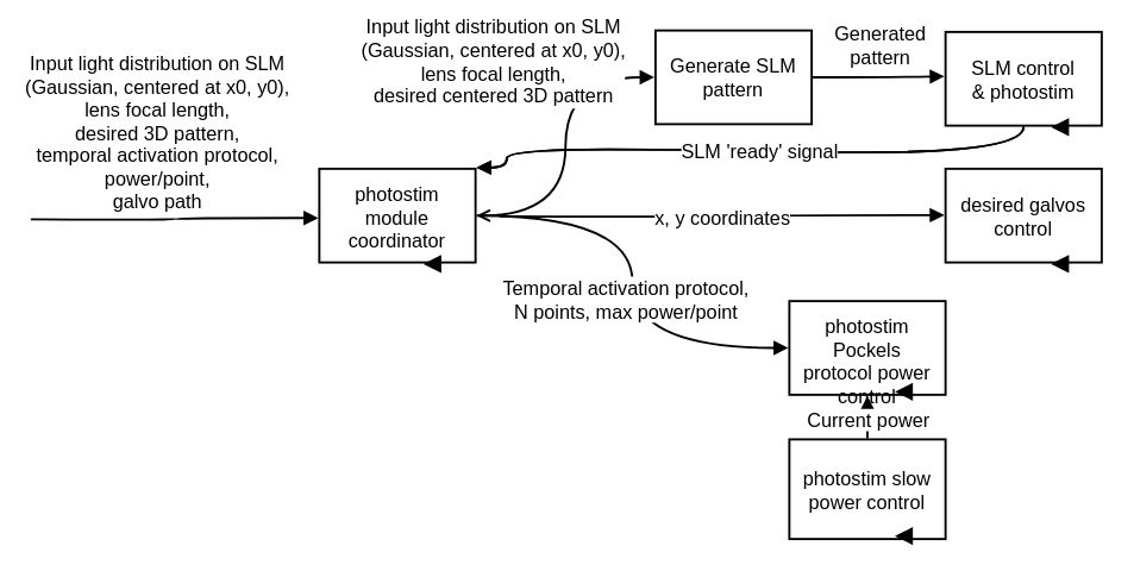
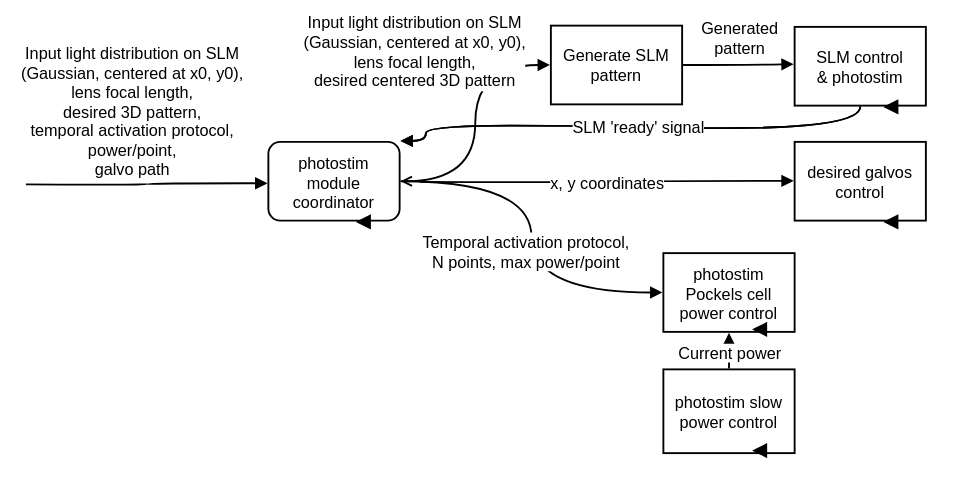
  <mxCell id="0" />
  <mxCell id="1" parent="0" />
  <mxCell id="2" value="" style="html=1;jettySize=18;whiteSpace=wrap;fontSize=13;strokeOpacity=100;strokeWidth=1.5;rounded=1;arcSize=0;edgeStyle=orthogonalEdgeStyle;startArrow=block;startFill=1;endArrow=open;exitX=-0.007;exitY=0.5;exitPerimeter=0;entryX=1.007;entryY=0.5;entryPerimeter=0;lucidId=L4cUvuylno_C;curved=1;" edge="1" parent="1" source="28" target="16"><mxGeometry width="100" height="100" relative="1" as="geometry" /></mxCell>
  <mxCell id="3" value="Input light distribution on SLM&#10;(Gaussian, centered at x0, y0),&#10;lens focal length,&#10;desired centered 3D pattern" style="text;html=1;resizable=0;labelBackgroundColor=default;align=center;verticalAlign=middle;fontColor=default;fontSize=13;" vertex="1" parent="2"><mxGeometry x="-0.612" relative="1" as="geometry"><mxPoint x="-68" y="-11" as="offset" /></mxGeometry></mxCell>
  <mxCell id="4" style="edgeStyle=orthogonalEdgeStyle;rounded=0;orthogonalLoop=1;jettySize=auto;html=1;exitX=0;exitY=0;exitDx=0;exitDy=0;" edge="1" parent="2" source="3" target="3"><mxGeometry relative="1" as="geometry" /></mxCell>
  <mxCell id="5" value="" style="html=1;jettySize=18;whiteSpace=wrap;fontSize=13;strokeOpacity=100;strokeWidth=1.5;rounded=1;arcSize=0;edgeStyle=orthogonalEdgeStyle;startArrow=block;startFill=1;endArrow=none;exitX=-0.007;exitY=0.526;exitPerimeter=0;lucidId=L4cUrVBBdsZ6;curved=1;" edge="1" parent="1" source="16"><mxGeometry width="100" height="100" relative="1" as="geometry"><mxPoint x="20" y="147" as="targetPoint" /></mxGeometry></mxCell>
  <mxCell id="6" value="Input light distribution on SLM&#10;(Gaussian, centered at x0, y0),&#10;lens focal length,&#10;desired 3D pattern,&#10;temporal activation protocol,&#10;power/point,&#10;galvo path" style="text;html=1;resizable=0;labelBackgroundColor=default;align=center;verticalAlign=middle;fontColor=default;fontSize=13;" vertex="1" parent="5"><mxGeometry relative="1" as="geometry"><mxPoint x="-13" y="-59" as="offset" /></mxGeometry></mxCell>
  <mxCell id="7" value="" style="html=1;jettySize=18;whiteSpace=wrap;fontSize=13;strokeOpacity=100;strokeWidth=1.5;rounded=1;arcSize=0;edgeStyle=orthogonalEdgeStyle;startArrow=none;endArrow=block;endFill=1;entryX=-0.007;entryY=0.495;entryPerimeter=0;lucidId=L4cUSSVxt~Zg;curved=1;" edge="1" parent="1" target="19"><mxGeometry width="100" height="100" relative="1" as="geometry"><mxPoint x="335" y="145" as="sourcePoint" /></mxGeometry></mxCell>
  <mxCell id="8" value="x, y coordinates" style="text;html=1;resizable=0;labelBackgroundColor=default;align=center;verticalAlign=middle;fontColor=default;fontSize=13;" vertex="1" parent="7"><mxGeometry relative="1" as="geometry"><mxPoint as="offset" /></mxGeometry></mxCell>
  <mxCell id="9" value="" style="html=1;jettySize=18;whiteSpace=wrap;fontSize=13;strokeOpacity=100;strokeWidth=1.5;rounded=1;arcSize=0;edgeStyle=orthogonalEdgeStyle;startArrow=none;endArrow=block;endFill=1;exitX=1.007;exitY=0.5;exitPerimeter=0;entryX=-0.007;entryY=0.5;entryPerimeter=0;lucidId=L4cUF9~V9uMc;curved=1;" edge="1" parent="1" source="16" target="24"><mxGeometry width="100" height="100" relative="1" as="geometry" /></mxCell>
  <mxCell id="10" value="Temporal activation protocol,&#10;N points, max power/point" style="text;html=1;resizable=0;labelBackgroundColor=default;align=center;verticalAlign=middle;fontColor=default;fontSize=13;" vertex="1" parent="9"><mxGeometry x="0.34" relative="1" as="geometry"><mxPoint x="-11" y="-33" as="offset" /></mxGeometry></mxCell>
  <mxCell id="11" value="" style="html=1;jettySize=18;whiteSpace=wrap;fontSize=13;strokeOpacity=100;strokeWidth=1.5;rounded=1;arcSize=0;edgeStyle=orthogonalEdgeStyle;startArrow=none;endArrow=block;endFill=1;exitX=0.5;exitY=-0.011;exitPerimeter=0;entryX=0.5;entryY=1.012;entryPerimeter=0;lucidId=L4cU1I5SRIa5;curved=1;" edge="1" parent="1" source="26" target="24"><mxGeometry width="100" height="100" relative="1" as="geometry" /></mxCell>
  <mxCell id="12" value="Current power" style="text;html=1;resizable=0;labelBackgroundColor=default;align=center;verticalAlign=middle;fontColor=default;fontSize=13;" vertex="1" parent="11"><mxGeometry x="-0.11" relative="1" as="geometry"><mxPoint as="offset" /></mxGeometry></mxCell>
  <mxCell id="13" value="" style="html=1;jettySize=18;whiteSpace=wrap;fontSize=13;strokeOpacity=100;strokeWidth=1.5;rounded=1;arcSize=0;edgeStyle=orthogonalEdgeStyle;startArrow=none;endArrow=block;endFill=1;exitX=1.007;exitY=0.5;exitPerimeter=0;entryX=-0.007;entryY=0.474;entryPerimeter=0;lucidId=L4cU7nh6EryA;curved=1;" edge="1" parent="1" source="28" target="22"><mxGeometry width="100" height="100" relative="1" as="geometry" /></mxCell>
  <mxCell id="14" value="Generated&#10;pattern" style="text;html=1;resizable=0;labelBackgroundColor=default;align=center;verticalAlign=middle;fontColor=default;fontSize=13;" vertex="1" parent="13"><mxGeometry relative="1" as="geometry"><mxPoint y="-21" as="offset" /></mxGeometry></mxCell>
  <mxCell id="15" value="" style="group;dropTarget=0;pointerEvents=0;" vertex="1" parent="1"><mxGeometry x="214" y="113" width="105" height="63.65" as="geometry" /></mxCell>
- <mxCell id="16" value="photostim module coordinator" style="html=1;overflow=block;blockSpacing=1;whiteSpace=wrap;fontSize=13;fontColor=default;spacing=9;strokeOpacity=100;strokeWidth=1.5;lucidId=L4cUlSEFejQI;" vertex="1" parent="15"><mxGeometry width="105" height="63" as="geometry" /></mxCell>
+ <mxCell id="16" value="photostim module coordinator" style="html=1;overflow=block;blockSpacing=1;whiteSpace=wrap;fontSize=13;fontColor=default;spacing=9;strokeOpacity=100;strokeWidth=1.5;lucidId=L4cUlSEFejQI;rounded=1;" vertex="1" parent="15"><mxGeometry width="105" height="63" as="geometry" /></mxCell>
  <mxCell id="17" value="" style="html=1;jettySize=18;whiteSpace=wrap;fontSize=13;strokeOpacity=100;strokeWidth=2.3;rounded=1;arcSize=0;edgeStyle=orthogonalEdgeStyle;startArrow=none;endArrow=block;endFill=1;lucidId=L4cUhd2FSqjz;" edge="1" parent="15"><mxGeometry width="100" height="100" relative="1" as="geometry"><mxPoint x="78" y="64" as="sourcePoint" /><mxPoint x="70" y="64" as="targetPoint" /></mxGeometry></mxCell>
  <mxCell id="18" value="" style="group;dropTarget=0;pointerEvents=0;" vertex="1" parent="1"><mxGeometry x="635" y="113" width="105" height="63.65" as="geometry" /></mxCell>
  <mxCell id="19" value="desired galvos control" style="html=1;overflow=block;blockSpacing=1;whiteSpace=wrap;fontSize=13;fontColor=default;spacing=9;strokeOpacity=100;strokeWidth=1.5;lucidId=L4cUojwdGEbi;" vertex="1" parent="18"><mxGeometry width="105" height="63" as="geometry" /></mxCell>
  <mxCell id="20" value="" style="html=1;jettySize=18;whiteSpace=wrap;fontSize=13;strokeOpacity=100;strokeWidth=2.3;rounded=1;arcSize=0;edgeStyle=orthogonalEdgeStyle;startArrow=none;endArrow=block;endFill=1;lucidId=L4cU7JKuiN-I;" edge="1" parent="18"><mxGeometry width="100" height="100" relative="1" as="geometry"><mxPoint x="78" y="64" as="sourcePoint" /><mxPoint x="71" y="64" as="targetPoint" /></mxGeometry></mxCell>
  <mxCell id="21" value="" style="group;dropTarget=0;pointerEvents=0;" vertex="1" parent="1"><mxGeometry x="635" y="21" width="105" height="63.8" as="geometry" /></mxCell>
  <mxCell id="22" value="SLM control&#10;&amp; photostim" style="html=1;overflow=block;blockSpacing=1;whiteSpace=wrap;fontSize=13;fontColor=default;spacing=9;strokeOpacity=100;strokeWidth=1.5;lucidId=L4cU4ImTg.uN;" vertex="1" parent="21"><mxGeometry width="105" height="63" as="geometry" /></mxCell>
  <mxCell id="23" value="" style="html=1;jettySize=18;whiteSpace=wrap;fontSize=13;strokeOpacity=100;strokeWidth=2.3;rounded=1;arcSize=0;edgeStyle=orthogonalEdgeStyle;startArrow=none;endArrow=block;endFill=1;lucidId=L4cUZLpZK4Bo;" edge="1" parent="21"><mxGeometry width="100" height="100" relative="1" as="geometry"><mxPoint x="78" y="64" as="sourcePoint" /><mxPoint x="71" y="64" as="targetPoint" /></mxGeometry></mxCell>
- <mxCell id="24" value="photostim Pockels protocol power control" style="html=1;overflow=block;blockSpacing=1;whiteSpace=wrap;fontSize=13;fontColor=default;spacing=9;strokeOpacity=100;strokeWidth=1.5;lucidId=L4cUr0KG45mP;container=1;collapsible=0;" vertex="1" parent="1"><mxGeometry x="530" y="202" width="105" height="63" as="geometry" /></mxCell>
+ <mxCell id="24" value="photostim Pockels cell power control" style="html=1;overflow=block;blockSpacing=1;whiteSpace=wrap;fontSize=13;fontColor=default;spacing=9;strokeOpacity=100;strokeWidth=1.5;lucidId=L4cUr0KG45mP;container=1;collapsible=0;" vertex="1" parent="1"><mxGeometry x="530" y="202" width="105" height="63" as="geometry" /></mxCell>
  <mxCell id="25" value="" style="html=1;jettySize=18;whiteSpace=wrap;fontSize=13;strokeOpacity=100;strokeWidth=2.3;rounded=1;arcSize=0;edgeStyle=orthogonalEdgeStyle;startArrow=none;endArrow=block;endFill=1;lucidId=L4cUv3l.BK4Z;" edge="1" parent="24"><mxGeometry width="100" height="100" relative="1" as="geometry"><mxPoint x="78" y="61" as="sourcePoint" /><mxPoint x="71" y="61" as="targetPoint" /></mxGeometry></mxCell>
  <mxCell id="26" value="photostim slow&#10;power control" style="html=1;overflow=block;blockSpacing=1;whiteSpace=wrap;fontSize=13;fontColor=default;spacing=9;strokeOpacity=100;strokeWidth=1.5;lucidId=L4cUQwIAX.QJ;container=1;collapsible=0;" vertex="1" parent="1"><mxGeometry x="530" y="295" width="105" height="67" as="geometry" /></mxCell>
  <mxCell id="27" value="" style="html=1;jettySize=18;whiteSpace=wrap;fontSize=13;strokeOpacity=100;strokeWidth=2.3;rounded=1;arcSize=0;edgeStyle=orthogonalEdgeStyle;startArrow=none;endArrow=block;endFill=1;lucidId=L4cUFKj-guA2;" edge="1" parent="26"><mxGeometry width="100" height="100" relative="1" as="geometry"><mxPoint x="78" y="65" as="sourcePoint" /><mxPoint x="71" y="65" as="targetPoint" /></mxGeometry></mxCell>
  <mxCell id="28" value="Generate SLM pattern" style="html=1;overflow=block;blockSpacing=1;whiteSpace=wrap;fontSize=13;fontColor=default;spacing=3.8;strokeOpacity=100;strokeWidth=1.5;lucidId=L4cURXrmTDde;" vertex="1" parent="1"><mxGeometry x="440" y="20" width="105" height="63" as="geometry" /></mxCell>
  <mxCell id="29" value="`" style="html=1;jettySize=18;whiteSpace=wrap;fontSize=13;strokeOpacity=100;strokeWidth=1.5;rounded=1;arcSize=0;curved=1;startArrow=none;endArrow=block;endFill=1;exitX=0.5;exitY=1.012;exitPerimeter=0;entryX=1.007;entryY=-0.012;entryPerimeter=0;lucidId=L4cUGsMENcT.;edgeStyle=orthogonalEdgeStyle;" edge="1" parent="1" source="22" target="16"><mxGeometry width="100" height="100" relative="1" as="geometry"><Array as="points"><mxPoint x="688" y="102" /><mxPoint x="477" y="102" /><mxPoint x="477" y="100" /><mxPoint x="340" y="100" /><mxPoint x="340" y="112" /></Array></mxGeometry></mxCell>
  <mxCell id="30" value="SLM 'ready' signal" style="text;html=1;resizable=0;labelBackgroundColor=default;align=center;verticalAlign=middle;fontColor=default;fontSize=13;" vertex="1" parent="29"><mxGeometry x="0.503" relative="1" as="geometry"><mxPoint x="102.735" as="offset" /></mxGeometry></mxCell>
  <mxCell id="31" value="`" style="html=1;jettySize=18;whiteSpace=wrap;fontSize=13;strokeOpacity=100;strokeWidth=1.5;rounded=1;arcSize=0;curved=1;startArrow=none;endArrow=block;endFill=1;exitX=0.5;exitY=1.012;exitPerimeter=0;entryX=1.007;entryY=-0.012;entryPerimeter=0;lucidId=L4cUGsMENcT.;edgeStyle=orthogonalEdgeStyle;" edge="1" parent="1" source="22" target="16"><mxGeometry width="100" height="100" relative="1" as="geometry"><Array as="points"><mxPoint x="688" y="102" /><mxPoint x="477" y="102" /><mxPoint x="477" y="100" /><mxPoint x="340" y="100" /><mxPoint x="340" y="112" /></Array><mxPoint x="688" y="85" as="sourcePoint" /><mxPoint x="320" y="112" as="targetPoint" /></mxGeometry></mxCell>
  <mxCell id="32" value="SLM 'ready' signal" style="text;html=1;resizable=0;labelBackgroundColor=default;align=center;verticalAlign=middle;fontColor=default;fontSize=13;" vertex="1" parent="31"><mxGeometry x="0.503" relative="1" as="geometry"><mxPoint x="102.735" as="offset" /></mxGeometry></mxCell>
